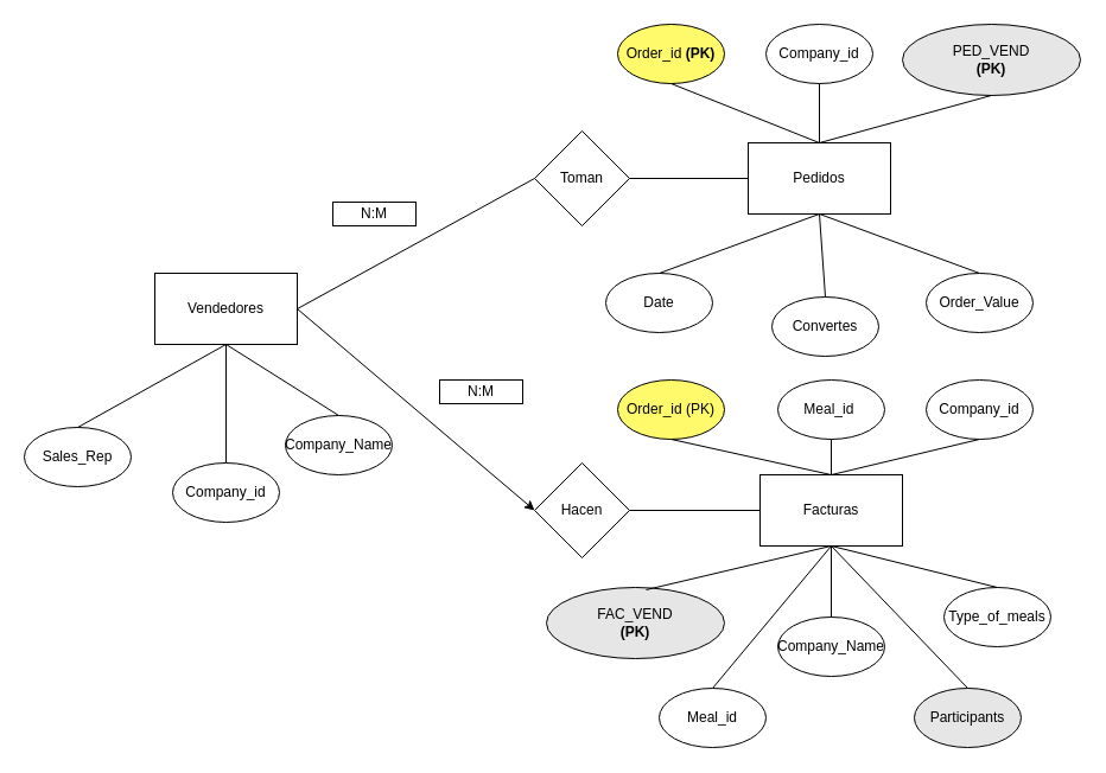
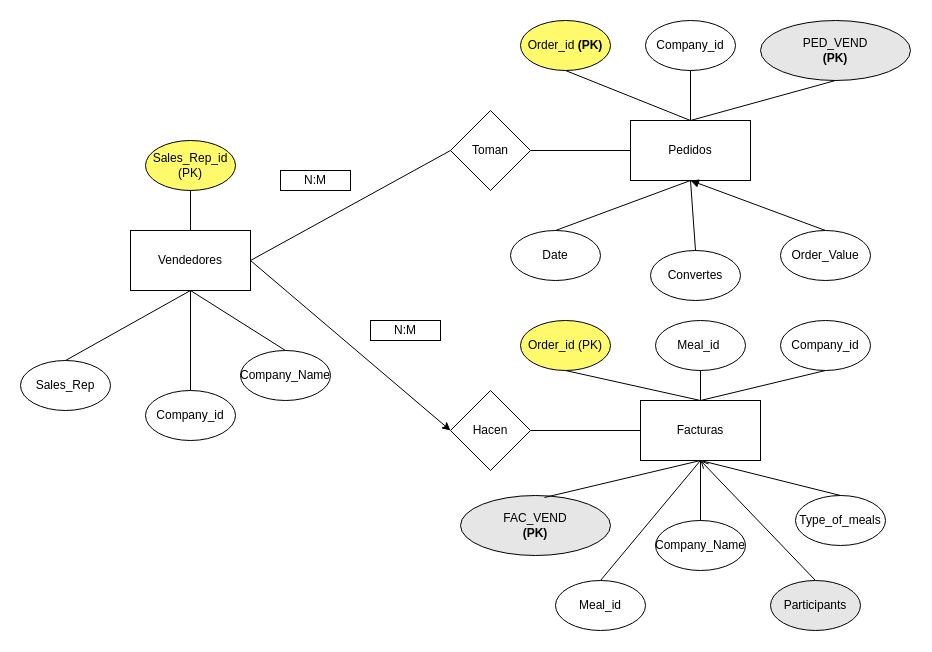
  <mxCell id="0" />
  <mxCell id="1" parent="0" />
  <mxCell id="2" value="Vendedores" style="rounded=0;whiteSpace=wrap;html=1;" parent="1" vertex="1"><mxGeometry x="130" y="230" width="120" height="60" as="geometry" /></mxCell>
+ <mxCell id="3" value="Sales_Rep_id (PK)" style="ellipse;whiteSpace=wrap;html=1;fillColor=#FFFA6B;" parent="1" vertex="1"><mxGeometry x="145" y="140" width="90" height="50" as="geometry" /></mxCell>
  <mxCell id="4" value="Sales_Rep" style="ellipse;whiteSpace=wrap;html=1;fillColor=#FFFFFF;" parent="1" vertex="1"><mxGeometry x="20" y="360" width="90" height="50" as="geometry" /></mxCell>
  <mxCell id="5" value="Company_id" style="ellipse;whiteSpace=wrap;html=1;fillColor=#FFFFFF;" parent="1" vertex="1"><mxGeometry x="145" y="390" width="90" height="50" as="geometry" /></mxCell>
  <mxCell id="6" value="Company_Name" style="ellipse;whiteSpace=wrap;html=1;fillColor=#FFFFFF;" parent="1" vertex="1"><mxGeometry x="240" y="350" width="90" height="50" as="geometry" /></mxCell>
  <mxCell id="7" value="" style="endArrow=none;html=1;rounded=0;entryX=0.5;entryY=1;entryDx=0;entryDy=0;exitX=0.5;exitY=0;exitDx=0;exitDy=0;" parent="1" source="4" target="2" edge="1"><mxGeometry width="50" height="50" relative="1" as="geometry"><mxPoint x="90" y="320" as="sourcePoint" /><mxPoint x="140" y="270" as="targetPoint" /></mxGeometry></mxCell>
  <mxCell id="8" value="" style="endArrow=none;html=1;rounded=0;" parent="1" source="5" edge="1"><mxGeometry width="50" height="50" relative="1" as="geometry"><mxPoint x="140" y="320" as="sourcePoint" /><mxPoint x="190" y="290" as="targetPoint" /></mxGeometry></mxCell>
  <mxCell id="9" value="" style="endArrow=none;html=1;rounded=0;entryX=0.5;entryY=1;entryDx=0;entryDy=0;exitX=0.5;exitY=0;exitDx=0;exitDy=0;" parent="1" source="6" target="2" edge="1"><mxGeometry width="50" height="50" relative="1" as="geometry"><mxPoint x="220" y="330" as="sourcePoint" /><mxPoint x="190" y="280" as="targetPoint" /></mxGeometry></mxCell>
+ <mxCell id="10" value="" style="endArrow=none;html=1;rounded=0;entryX=0.5;entryY=1;entryDx=0;entryDy=0;exitX=0.5;exitY=0;exitDx=0;exitDy=0;" parent="1" source="2" target="3" edge="1"><mxGeometry width="50" height="50" relative="1" as="geometry"><mxPoint x="185" y="230" as="sourcePoint" /><mxPoint x="235" y="180" as="targetPoint" /></mxGeometry></mxCell>
  <mxCell id="11" value="Toman" style="rhombus;whiteSpace=wrap;html=1;fillColor=#FFFFFF;" parent="1" vertex="1"><mxGeometry x="450" y="110" width="80" height="80" as="geometry" /></mxCell>
  <mxCell id="12" value="Hacen" style="rhombus;whiteSpace=wrap;html=1;fillColor=#FFFFFF;" parent="1" vertex="1"><mxGeometry x="450" y="390" width="80" height="80" as="geometry" /></mxCell>
  <mxCell id="13" value="" style="endArrow=none;html=1;rounded=0;entryX=0;entryY=0.5;entryDx=0;entryDy=0;" parent="1" target="11" edge="1"><mxGeometry width="50" height="50" relative="1" as="geometry"><mxPoint x="250" y="260" as="sourcePoint" /><mxPoint x="300" y="210" as="targetPoint" /></mxGeometry></mxCell>
  <mxCell id="14" value="" style="endArrow=classic;html=1;rounded=0;exitX=1;exitY=0.5;exitDx=0;exitDy=0;entryX=0;entryY=0.5;entryDx=0;entryDy=0;" parent="1" source="2" target="12" edge="1"><mxGeometry width="50" height="50" relative="1" as="geometry"><mxPoint x="480" y="370" as="sourcePoint" /><mxPoint x="530" y="320" as="targetPoint" /></mxGeometry></mxCell>
  <mxCell id="15" value="Pedidos" style="rounded=0;whiteSpace=wrap;html=1;fillColor=#FFFFFF;" parent="1" vertex="1"><mxGeometry x="630" y="120" width="120" height="60" as="geometry" /></mxCell>
  <mxCell id="16" value="Facturas" style="rounded=0;whiteSpace=wrap;html=1;fillColor=#FFFFFF;" parent="1" vertex="1"><mxGeometry x="640" y="400" width="120" height="60" as="geometry" /></mxCell>
  <mxCell id="17" value="" style="endArrow=none;html=1;rounded=0;entryX=0;entryY=0.5;entryDx=0;entryDy=0;" parent="1" target="15" edge="1"><mxGeometry width="50" height="50" relative="1" as="geometry"><mxPoint x="530" y="150" as="sourcePoint" /><mxPoint x="580" y="100" as="targetPoint" /></mxGeometry></mxCell>
  <mxCell id="18" value="" style="endArrow=none;html=1;rounded=0;entryX=0;entryY=0.5;entryDx=0;entryDy=0;" parent="1" target="16" edge="1"><mxGeometry width="50" height="50" relative="1" as="geometry"><mxPoint x="530" y="430" as="sourcePoint" /><mxPoint x="580" y="380" as="targetPoint" /></mxGeometry></mxCell>
  <mxCell id="19" value="Order_Value" style="ellipse;whiteSpace=wrap;html=1;fillColor=#FFFFFF;" parent="1" vertex="1"><mxGeometry x="780" y="230" width="90" height="50" as="geometry" /></mxCell>
  <mxCell id="20" value="Convertes" style="ellipse;whiteSpace=wrap;html=1;fillColor=#FFFFFF;" parent="1" vertex="1"><mxGeometry x="650" y="250" width="90" height="50" as="geometry" /></mxCell>
  <mxCell id="21" value="Date" style="ellipse;whiteSpace=wrap;html=1;fillColor=#FFFFFF;" parent="1" vertex="1"><mxGeometry x="510" y="230" width="90" height="50" as="geometry" /></mxCell>
  <mxCell id="22" value="PED_VEND&lt;br&gt;&lt;b&gt;(PK)&lt;/b&gt;" style="ellipse;whiteSpace=wrap;html=1;fillColor=#E6E6E6;" parent="1" vertex="1"><mxGeometry x="760" y="20" width="150" height="60" as="geometry" /></mxCell>
  <mxCell id="23" value="Company_id" style="ellipse;whiteSpace=wrap;html=1;fillColor=#FFFFFF;" parent="1" vertex="1"><mxGeometry x="645" y="20" width="90" height="50" as="geometry" /></mxCell>
  <mxCell id="24" value="Order_id &lt;b&gt;(PK)&lt;/b&gt;" style="ellipse;whiteSpace=wrap;html=1;fillColor=#FFFA6B;" parent="1" vertex="1"><mxGeometry x="520" y="20" width="90" height="50" as="geometry" /></mxCell>
  <mxCell id="25" value="" style="endArrow=none;html=1;rounded=0;exitX=0.5;exitY=0;exitDx=0;exitDy=0;entryX=0.5;entryY=1;entryDx=0;entryDy=0;" parent="1" source="15" target="24" edge="1"><mxGeometry width="50" height="50" relative="1" as="geometry"><mxPoint x="560" y="140" as="sourcePoint" /><mxPoint x="610" y="90" as="targetPoint" /></mxGeometry></mxCell>
  <mxCell id="26" value="" style="endArrow=none;html=1;rounded=0;exitX=0.5;exitY=0;exitDx=0;exitDy=0;entryX=0.5;entryY=1;entryDx=0;entryDy=0;" parent="1" source="15" target="23" edge="1"><mxGeometry width="50" height="50" relative="1" as="geometry"><mxPoint x="710" y="100" as="sourcePoint" /><mxPoint x="720" y="90" as="targetPoint" /></mxGeometry></mxCell>
  <mxCell id="27" value="" style="endArrow=none;html=1;rounded=0;exitX=0.5;exitY=0;exitDx=0;exitDy=0;entryX=0.5;entryY=1;entryDx=0;entryDy=0;" parent="1" source="15" target="22" edge="1"><mxGeometry width="50" height="50" relative="1" as="geometry"><mxPoint x="800" y="150" as="sourcePoint" /><mxPoint x="850" y="100" as="targetPoint" /></mxGeometry></mxCell>
  <mxCell id="28" value="" style="endArrow=none;html=1;rounded=0;entryX=0.5;entryY=1;entryDx=0;entryDy=0;exitX=0.5;exitY=0;exitDx=0;exitDy=0;" parent="1" source="21" target="15" edge="1"><mxGeometry width="50" height="50" relative="1" as="geometry"><mxPoint x="620" y="230" as="sourcePoint" /><mxPoint x="680" y="180" as="targetPoint" /></mxGeometry></mxCell>
  <mxCell id="29" value="" style="endArrow=none;html=1;rounded=0;exitX=0.5;exitY=0;exitDx=0;exitDy=0;entryX=0.5;entryY=1;entryDx=0;entryDy=0;" parent="1" source="20" target="15" edge="1"><mxGeometry width="50" height="50" relative="1" as="geometry"><mxPoint x="640" y="235" as="sourcePoint" /><mxPoint x="680" y="200" as="targetPoint" /></mxGeometry></mxCell>
- <mxCell id="30" value="" style="endArrow=none;html=1;rounded=0;entryX=0.5;entryY=1;entryDx=0;entryDy=0;exitX=0.5;exitY=0;exitDx=0;exitDy=0;" parent="1" source="19" target="15" edge="1"><mxGeometry width="50" height="50" relative="1" as="geometry"><mxPoint x="770" y="235" as="sourcePoint" /><mxPoint x="820" y="185" as="targetPoint" /></mxGeometry></mxCell>
+ <mxCell id="30" value="" style="endArrow=block;html=1;rounded=0;entryX=0.5;entryY=1;entryDx=0;entryDy=0;exitX=0.5;exitY=0;exitDx=0;exitDy=0;" parent="1" source="19" target="15" edge="1"><mxGeometry width="50" height="50" relative="1" as="geometry"><mxPoint x="770" y="235" as="sourcePoint" /><mxPoint x="820" y="185" as="targetPoint" /></mxGeometry></mxCell>
  <mxCell id="31" value="Meal_id" style="ellipse;whiteSpace=wrap;html=1;fillColor=#FFFFFF;" parent="1" vertex="1"><mxGeometry x="555" y="580" width="90" height="50" as="geometry" /></mxCell>
  <mxCell id="32" value="Participants" style="ellipse;whiteSpace=wrap;html=1;fillColor=#e6e6e6;" parent="1" vertex="1"><mxGeometry x="770" y="580" width="90" height="50" as="geometry" /></mxCell>
  <mxCell id="33" value="Type_of_meals" style="ellipse;whiteSpace=wrap;html=1;fillColor=#FFFFFF;" parent="1" vertex="1"><mxGeometry x="795" y="495" width="90" height="50" as="geometry" /></mxCell>
  <mxCell id="34" value="Company_Name" style="ellipse;whiteSpace=wrap;html=1;fillColor=#FFFFFF;" parent="1" vertex="1"><mxGeometry x="655" y="520" width="90" height="50" as="geometry" /></mxCell>
  <mxCell id="35" value="Company_id" style="ellipse;whiteSpace=wrap;html=1;fillColor=#FFFFFF;" parent="1" vertex="1"><mxGeometry x="780" y="320" width="90" height="50" as="geometry" /></mxCell>
  <mxCell id="36" value="Meal_id&amp;nbsp;" style="ellipse;whiteSpace=wrap;html=1;fillColor=#FFFFFF;" parent="1" vertex="1"><mxGeometry x="655" y="320" width="90" height="50" as="geometry" /></mxCell>
  <mxCell id="37" value="Order_id (PK)" style="ellipse;whiteSpace=wrap;html=1;fillColor=#FFFA6B;" parent="1" vertex="1"><mxGeometry x="520" y="320" width="90" height="50" as="geometry" /></mxCell>
  <mxCell id="38" value="FAC_VEND&lt;br&gt;&lt;b&gt;(PK)&lt;/b&gt;" style="ellipse;whiteSpace=wrap;html=1;fillColor=#E6E6E6;" parent="1" vertex="1"><mxGeometry x="460" y="495" width="150" height="60" as="geometry" /></mxCell>
  <mxCell id="39" value="" style="endArrow=none;html=1;rounded=0;exitX=0.56;exitY=0.033;exitDx=0;exitDy=0;exitPerimeter=0;entryX=0.5;entryY=1;entryDx=0;entryDy=0;" parent="1" source="38" target="16" edge="1"><mxGeometry width="50" height="50" relative="1" as="geometry"><mxPoint x="630" y="510" as="sourcePoint" /><mxPoint x="680" y="460" as="targetPoint" /></mxGeometry></mxCell>
  <mxCell id="40" value="" style="endArrow=none;html=1;rounded=0;entryX=0.5;entryY=1;entryDx=0;entryDy=0;exitX=0.5;exitY=0;exitDx=0;exitDy=0;" parent="1" source="34" target="16" edge="1"><mxGeometry width="50" height="50" relative="1" as="geometry"><mxPoint x="750" y="510" as="sourcePoint" /><mxPoint x="800" y="460" as="targetPoint" /></mxGeometry></mxCell>
  <mxCell id="41" value="" style="endArrow=none;html=1;rounded=0;entryX=0.5;entryY=0;entryDx=0;entryDy=0;exitX=0.5;exitY=1;exitDx=0;exitDy=0;" parent="1" source="16" target="33" edge="1"><mxGeometry width="50" height="50" relative="1" as="geometry"><mxPoint x="710" y="470" as="sourcePoint" /><mxPoint x="800" y="445" as="targetPoint" /></mxGeometry></mxCell>
  <mxCell id="42" value="" style="endArrow=none;html=1;rounded=0;entryX=0.5;entryY=1;entryDx=0;entryDy=0;exitX=0.5;exitY=0;exitDx=0;exitDy=0;" parent="1" source="31" target="16" edge="1"><mxGeometry width="50" height="50" relative="1" as="geometry"><mxPoint x="620" y="570" as="sourcePoint" /><mxPoint x="670" y="520" as="targetPoint" /></mxGeometry></mxCell>
- <mxCell id="43" value="" style="endArrow=none;html=1;rounded=0;exitX=0.5;exitY=0;exitDx=0;exitDy=0;entryX=0.5;entryY=1;entryDx=0;entryDy=0;" parent="1" source="32" target="16" edge="1"><mxGeometry width="50" height="50" relative="1" as="geometry"><mxPoint x="740" y="555" as="sourcePoint" /><mxPoint x="700" y="470" as="targetPoint" /></mxGeometry></mxCell>
+ <mxCell id="43" value="" style="endArrow=open;html=1;rounded=0;exitX=0.5;exitY=0;exitDx=0;exitDy=0;entryX=0.5;entryY=1;entryDx=0;entryDy=0;" parent="1" source="32" target="16" edge="1"><mxGeometry width="50" height="50" relative="1" as="geometry"><mxPoint x="740" y="555" as="sourcePoint" /><mxPoint x="700" y="470" as="targetPoint" /></mxGeometry></mxCell>
  <mxCell id="44" value="" style="endArrow=none;html=1;rounded=0;exitX=0.5;exitY=1;exitDx=0;exitDy=0;entryX=0.5;entryY=0;entryDx=0;entryDy=0;" parent="1" source="37" target="16" edge="1"><mxGeometry width="50" height="50" relative="1" as="geometry"><mxPoint x="580" y="415" as="sourcePoint" /><mxPoint x="630" y="365" as="targetPoint" /></mxGeometry></mxCell>
  <mxCell id="45" value="" style="endArrow=none;html=1;rounded=0;entryX=0.5;entryY=1;entryDx=0;entryDy=0;" parent="1" target="36" edge="1"><mxGeometry width="50" height="50" relative="1" as="geometry"><mxPoint x="700" y="400" as="sourcePoint" /><mxPoint x="700" y="380" as="targetPoint" /></mxGeometry></mxCell>
  <mxCell id="46" value="" style="endArrow=none;html=1;rounded=0;entryX=0.5;entryY=1;entryDx=0;entryDy=0;" parent="1" target="35" edge="1"><mxGeometry width="50" height="50" relative="1" as="geometry"><mxPoint x="700" y="400" as="sourcePoint" /><mxPoint x="750" y="350" as="targetPoint" /></mxGeometry></mxCell>
  <mxCell id="47" value="N:M" style="rounded=0;whiteSpace=wrap;html=1;" vertex="1" parent="1"><mxGeometry x="280" y="170" width="70" height="20" as="geometry" /></mxCell>
  <mxCell id="48" value="N:M" style="rounded=0;whiteSpace=wrap;html=1;" vertex="1" parent="1"><mxGeometry x="370" y="320" width="70" height="20" as="geometry" /></mxCell>
